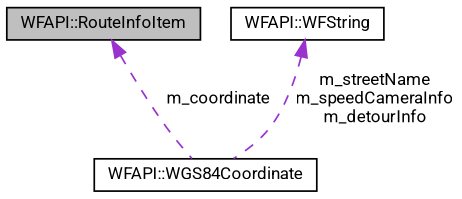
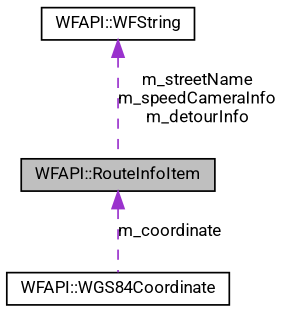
  digraph {
    fontname=Roboto
    node [color=black fillcolor=white fontname=Roboto fontsize=10 shape=record style=filled]
    edge [color=darkorchid3 dir=back fontname=Roboto fontsize=10 labelfontname="FreeSans.ttf" labelfontsize=10 style=dashed]
    n1 [fillcolor=grey75 fontcolor=black height=0.2 label="WFAPI::RouteInfoItem" width=0.4]
    n2 [height=0.2 label="WFAPI::WGS84Coordinate" width=0.4]
    n3 [height=0.2 label="WFAPI::WFString" width=0.4]
    n1 -> n2 [label=m_coordinate]
-   n3 -> n2 [label="m_streetName\nm_speedCameraInfo\nm_detourInfo"]
+   n3 -> n1 [label="m_streetName\nm_speedCameraInfo\nm_detourInfo"]
  }
